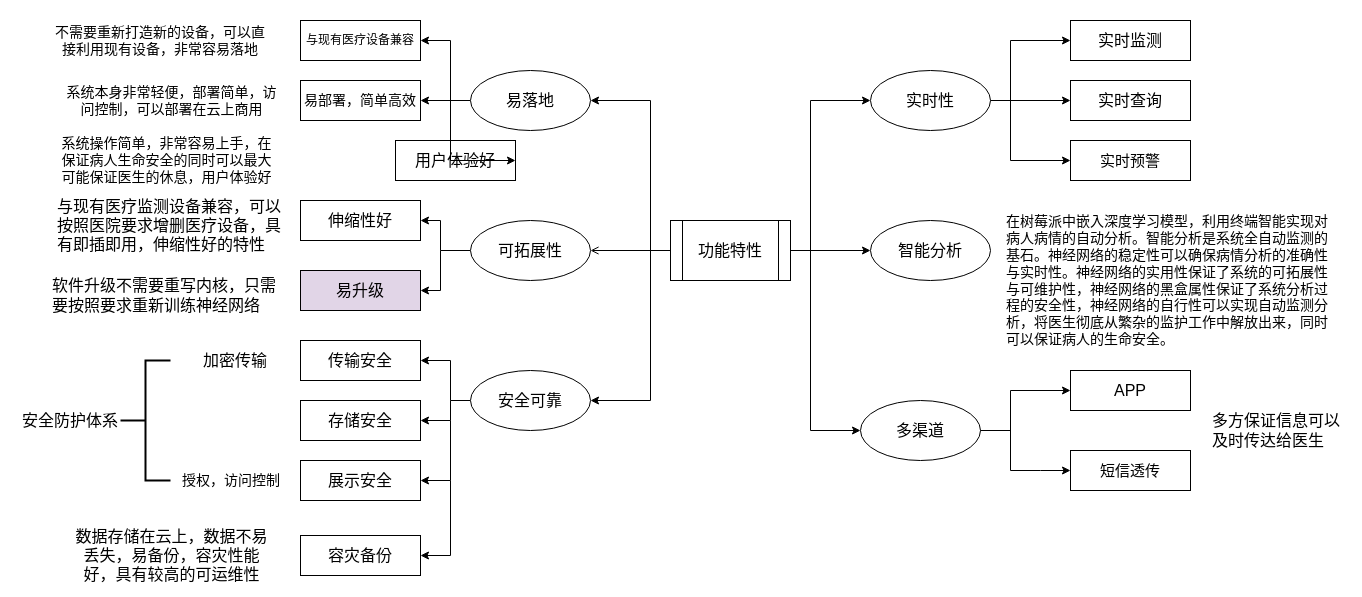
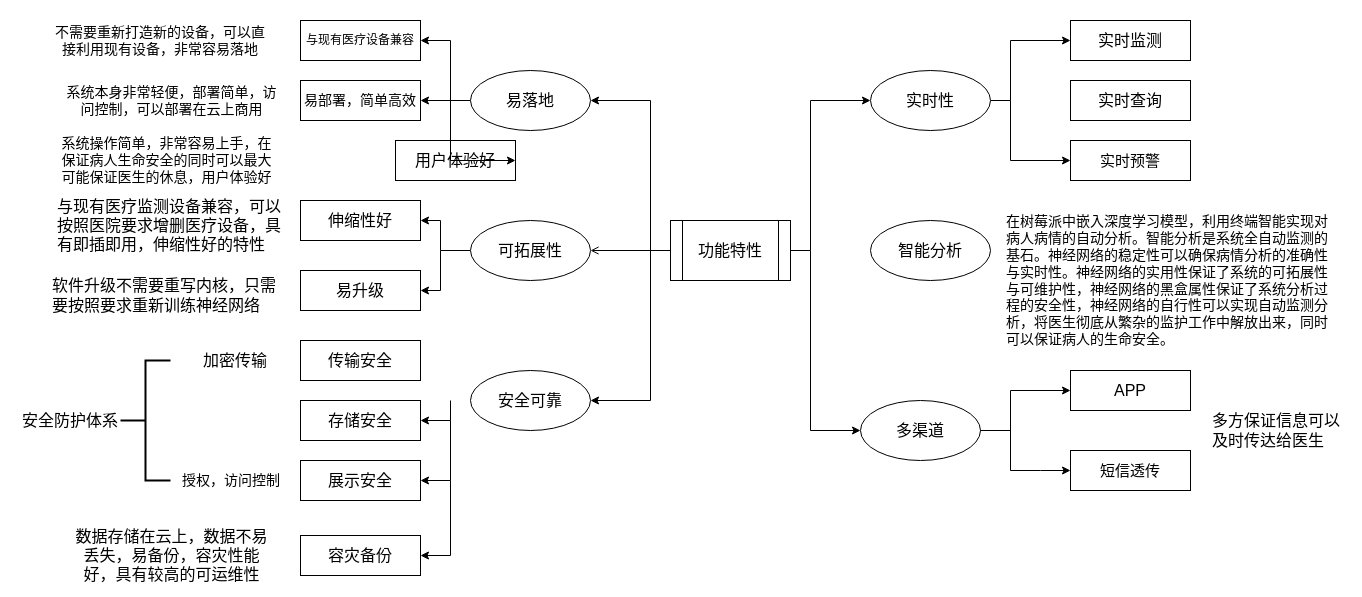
  <mxCell id="0" />
  <mxCell id="1" parent="0" />
  <mxCell id="2" value="" style="edgeStyle=orthogonalEdgeStyle;rounded=0;orthogonalLoop=1;jettySize=auto;html=1;" edge="1" parent="1"><mxGeometry relative="1" as="geometry"><mxPoint x="790" y="245" as="sourcePoint" /><mxPoint x="870" y="100" as="targetPoint" /><Array as="points"><mxPoint x="790" y="250" /><mxPoint x="810" y="250" /><mxPoint x="810" y="100" /></Array></mxGeometry></mxCell>
  <mxCell id="3" value="" style="edgeStyle=orthogonalEdgeStyle;rounded=0;orthogonalLoop=1;jettySize=auto;html=1;exitX=1;exitY=0.5;exitDx=0;exitDy=0;" edge="1" parent="1" source="5" target="9"><mxGeometry relative="1" as="geometry"><Array as="points"><mxPoint x="1010" y="100" /><mxPoint x="1010" y="40" /></Array></mxGeometry></mxCell>
- <mxCell id="4" value="" style="edgeStyle=orthogonalEdgeStyle;rounded=0;orthogonalLoop=1;jettySize=auto;html=1;" edge="1" parent="1" source="5" target="10"><mxGeometry relative="1" as="geometry" /></mxCell>
  <mxCell id="5" value="&lt;font style=&quot;font-size: 16px;&quot;&gt;实时性&lt;/font&gt;" style="ellipse;whiteSpace=wrap;html=1;" vertex="1" parent="1"><mxGeometry x="870" y="70" width="120" height="60" as="geometry" /></mxCell>
- <mxCell id="6" value="" style="edgeStyle=orthogonalEdgeStyle;rounded=0;orthogonalLoop=1;jettySize=auto;html=1;" edge="1" parent="1" source="8" target="13"><mxGeometry relative="1" as="geometry" /></mxCell>
  <mxCell id="7" value="" style="edgeStyle=orthogonalEdgeStyle;rounded=0;orthogonalLoop=1;jettySize=auto;html=1;endArrow=open;" edge="1" parent="1" source="8" target="23"><mxGeometry relative="1" as="geometry" /></mxCell>
  <mxCell id="8" value="&lt;font style=&quot;font-size: 16px;&quot;&gt;功能特性&lt;/font&gt;" style="shape=process;whiteSpace=wrap;html=1;backgroundOutline=1;" vertex="1" parent="1"><mxGeometry x="670" y="220" width="120" height="60" as="geometry" /></mxCell>
  <mxCell id="9" value="&lt;font style=&quot;font-size: 16px;&quot;&gt;实时监测&lt;/font&gt;" style="rounded=0;whiteSpace=wrap;html=1;" vertex="1" parent="1"><mxGeometry x="1070" y="20" width="120" height="40" as="geometry" /></mxCell>
  <mxCell id="10" value="&lt;font style=&quot;font-size: 16px;&quot;&gt;实时查询&lt;/font&gt;" style="rounded=0;whiteSpace=wrap;html=1;" vertex="1" parent="1"><mxGeometry x="1070" y="80" width="120" height="40" as="geometry" /></mxCell>
  <mxCell id="11" value="&lt;font style=&quot;font-size: 15px;&quot;&gt;实时预警&lt;/font&gt;" style="rounded=0;whiteSpace=wrap;html=1;" vertex="1" parent="1"><mxGeometry x="1070" y="140" width="120" height="40" as="geometry" /></mxCell>
  <mxCell id="12" value="" style="endArrow=classic;html=1;rounded=0;entryX=0;entryY=0.5;entryDx=0;entryDy=0;" edge="1" parent="1" target="11"><mxGeometry width="50" height="50" relative="1" as="geometry"><mxPoint x="1010" y="100" as="sourcePoint" /><mxPoint x="1000" y="190" as="targetPoint" /><Array as="points"><mxPoint x="1010" y="160" /></Array></mxGeometry></mxCell>
  <mxCell id="13" value="&lt;font style=&quot;font-size: 16px;&quot;&gt;智能分析&lt;/font&gt;" style="ellipse;whiteSpace=wrap;html=1;" vertex="1" parent="1"><mxGeometry x="870" y="220" width="120" height="60" as="geometry" /></mxCell>
  <mxCell id="14" value="&lt;font style=&quot;font-size: 14px;&quot;&gt;在树莓派中嵌入深度学习模型，利用终端智能实现对病人病情的自动分析。智能分析是系统全自动监测的基石。神经网络的稳定性可以确保病情分析的准确性与实时性。神经网络的实用性保证了系统的可拓展性与可维护性，神经网络的黑盒属性保证了系统分析过程的安全性，神经网络的自行性可以实现自动监测分析，将医生彻底从繁杂的监护工作中解放出来，同时可以保证病人的生命安全。&lt;/font&gt;" style="text;html=1;strokeColor=none;fillColor=none;align=left;verticalAlign=middle;whiteSpace=wrap;rounded=0;" vertex="1" parent="1"><mxGeometry x="1004" y="220" width="330" height="120" as="geometry" /></mxCell>
  <mxCell id="15" value="&lt;font style=&quot;font-size: 16px;&quot;&gt;多渠道&lt;/font&gt;" style="ellipse;whiteSpace=wrap;html=1;" vertex="1" parent="1"><mxGeometry x="860" y="400" width="120" height="60" as="geometry" /></mxCell>
  <mxCell id="16" value="" style="endArrow=classic;html=1;rounded=0;entryX=0;entryY=0.5;entryDx=0;entryDy=0;" edge="1" parent="1" target="15"><mxGeometry width="50" height="50" relative="1" as="geometry"><mxPoint x="810" y="250" as="sourcePoint" /><mxPoint x="770" y="370" as="targetPoint" /><Array as="points"><mxPoint x="810" y="430" /></Array></mxGeometry></mxCell>
  <mxCell id="17" value="&lt;font style=&quot;font-size: 16px;&quot;&gt;APP&lt;/font&gt;" style="rounded=0;whiteSpace=wrap;html=1;" vertex="1" parent="1"><mxGeometry x="1070" y="370" width="120" height="40" as="geometry" /></mxCell>
  <mxCell id="18" value="" style="endArrow=classic;html=1;rounded=0;exitX=1;exitY=0.5;exitDx=0;exitDy=0;entryX=0;entryY=0.5;entryDx=0;entryDy=0;" edge="1" parent="1" source="15" target="17"><mxGeometry width="50" height="50" relative="1" as="geometry"><mxPoint x="980" y="380" as="sourcePoint" /><mxPoint x="1030" y="330" as="targetPoint" /><Array as="points"><mxPoint x="1010" y="430" /><mxPoint x="1010" y="390" /></Array></mxGeometry></mxCell>
  <mxCell id="19" value="&lt;font style=&quot;font-size: 15px;&quot;&gt;短信透传&lt;/font&gt;" style="rounded=0;whiteSpace=wrap;html=1;" vertex="1" parent="1"><mxGeometry x="1070" y="450" width="120" height="40" as="geometry" /></mxCell>
  <mxCell id="20" value="" style="endArrow=classic;html=1;rounded=0;entryX=0;entryY=0.5;entryDx=0;entryDy=0;" edge="1" parent="1" target="19"><mxGeometry width="50" height="50" relative="1" as="geometry"><mxPoint x="1010" y="400" as="sourcePoint" /><mxPoint x="950" y="450" as="targetPoint" /><Array as="points"><mxPoint x="1010" y="470" /><mxPoint x="1040" y="470" /></Array></mxGeometry></mxCell>
  <mxCell id="21" value="&lt;font style=&quot;font-size: 16px;&quot;&gt;多方保证信息可以及时传达给医生&lt;/font&gt;" style="text;html=1;strokeColor=none;fillColor=none;align=left;verticalAlign=middle;whiteSpace=wrap;rounded=0;" vertex="1" parent="1"><mxGeometry x="1210" y="415" width="130" height="30" as="geometry" /></mxCell>
  <mxCell id="22" value="" style="edgeStyle=orthogonalEdgeStyle;rounded=0;orthogonalLoop=1;jettySize=auto;html=1;entryX=1;entryY=0.5;entryDx=0;entryDy=0;" edge="1" parent="1" source="23" target="24"><mxGeometry relative="1" as="geometry"><Array as="points"><mxPoint x="440" y="250" /><mxPoint x="440" y="220" /></Array></mxGeometry></mxCell>
  <mxCell id="23" value="&lt;font style=&quot;font-size: 16px;&quot;&gt;可拓展性&lt;/font&gt;" style="ellipse;whiteSpace=wrap;html=1;" vertex="1" parent="1"><mxGeometry x="470" y="220" width="120" height="60" as="geometry" /></mxCell>
  <mxCell id="24" value="&lt;font style=&quot;font-size: 16px;&quot;&gt;伸缩性好&lt;/font&gt;" style="rounded=0;whiteSpace=wrap;html=1;" vertex="1" parent="1"><mxGeometry x="300" y="200" width="120" height="40" as="geometry" /></mxCell>
  <mxCell id="25" value="&lt;font style=&quot;font-size: 16px;&quot;&gt;与现有医疗监测设备兼容，可以按照医院要求增删医疗设备，具有即插即用，伸缩性好的特性&lt;/font&gt;" style="text;html=1;strokeColor=none;fillColor=none;align=left;verticalAlign=middle;whiteSpace=wrap;rounded=0;" vertex="1" parent="1"><mxGeometry x="55.25" y="210" width="232" height="30" as="geometry" /></mxCell>
- <mxCell id="26" value="&lt;font style=&quot;font-size: 16px;&quot;&gt;易升级&lt;/font&gt;" style="rounded=0;whiteSpace=wrap;html=1;fillColor=#e1d5e7;" vertex="1" parent="1"><mxGeometry x="300" y="270" width="120" height="40" as="geometry" /></mxCell>
+ <mxCell id="26" value="&lt;font style=&quot;font-size: 16px;&quot;&gt;易升级&lt;/font&gt;" style="rounded=0;whiteSpace=wrap;html=1;" vertex="1" parent="1"><mxGeometry x="300" y="270" width="120" height="40" as="geometry" /></mxCell>
  <mxCell id="27" value="" style="endArrow=classic;html=1;rounded=0;entryX=1;entryY=0.5;entryDx=0;entryDy=0;" edge="1" parent="1" target="26"><mxGeometry width="50" height="50" relative="1" as="geometry"><mxPoint x="440" y="250" as="sourcePoint" /><mxPoint x="510" y="310" as="targetPoint" /><Array as="points"><mxPoint x="440" y="290" /></Array></mxGeometry></mxCell>
  <mxCell id="28" value="&lt;font style=&quot;font-size: 16px;&quot;&gt;软件升级不需要重写内核，只需要按照要求重新训练神经网络&lt;/font&gt;" style="text;html=1;strokeColor=none;fillColor=none;align=left;verticalAlign=middle;whiteSpace=wrap;rounded=0;" vertex="1" parent="1"><mxGeometry x="50" y="280" width="232" height="30" as="geometry" /></mxCell>
  <mxCell id="29" value="" style="edgeStyle=orthogonalEdgeStyle;rounded=0;orthogonalLoop=1;jettySize=auto;html=1;" edge="1" parent="1" source="30" target="32"><mxGeometry relative="1" as="geometry" /></mxCell>
  <mxCell id="30" value="&lt;font style=&quot;font-size: 16px;&quot;&gt;易落地&lt;/font&gt;" style="ellipse;whiteSpace=wrap;html=1;" vertex="1" parent="1"><mxGeometry x="470" y="70" width="120" height="60" as="geometry" /></mxCell>
  <mxCell id="31" value="" style="endArrow=classic;html=1;rounded=0;entryX=1;entryY=0.5;entryDx=0;entryDy=0;" edge="1" parent="1" target="30"><mxGeometry width="50" height="50" relative="1" as="geometry"><mxPoint x="650" y="250" as="sourcePoint" /><mxPoint x="690" y="100" as="targetPoint" /><Array as="points"><mxPoint x="650" y="100" /></Array></mxGeometry></mxCell>
  <mxCell id="32" value="&lt;font style=&quot;font-size: 14px;&quot;&gt;易部署，简单高效&lt;/font&gt;" style="whiteSpace=wrap;html=1;" vertex="1" parent="1"><mxGeometry x="300" y="80" width="120" height="40" as="geometry" /></mxCell>
  <mxCell id="33" value="&lt;font style=&quot;font-size: 14px;&quot;&gt;系统本身非常轻便，部署简单，访问控制，可以部署在云上商用&lt;/font&gt;" style="text;html=1;strokeColor=none;fillColor=none;align=center;verticalAlign=middle;whiteSpace=wrap;rounded=0;" vertex="1" parent="1"><mxGeometry x="64.75" y="85" width="213" height="30" as="geometry" /></mxCell>
  <mxCell id="34" value="与现有医疗设备兼容" style="rounded=0;whiteSpace=wrap;html=1;" vertex="1" parent="1"><mxGeometry x="300" y="20" width="120" height="40" as="geometry" /></mxCell>
  <mxCell id="35" value="" style="endArrow=classic;html=1;rounded=0;entryX=1;entryY=0.5;entryDx=0;entryDy=0;" edge="1" parent="1" target="34"><mxGeometry width="50" height="50" relative="1" as="geometry"><mxPoint x="450" y="100" as="sourcePoint" /><mxPoint x="480" y="0" as="targetPoint" /><Array as="points"><mxPoint x="450" y="40" /></Array></mxGeometry></mxCell>
  <mxCell id="36" value="&lt;font style=&quot;font-size: 14px;&quot;&gt;不需要重新打造新的设备，可以直接利用现有设备，非常容易落地&lt;/font&gt;" style="text;html=1;strokeColor=none;fillColor=none;align=center;verticalAlign=middle;whiteSpace=wrap;rounded=0;" vertex="1" parent="1"><mxGeometry x="50" y="25" width="219.5" height="30" as="geometry" /></mxCell>
  <mxCell id="37" value="&lt;font style=&quot;font-size: 16px;&quot;&gt;用户体验好&lt;/font&gt;" style="rounded=0;whiteSpace=wrap;html=1;" vertex="1" parent="1"><mxGeometry x="395" y="140" width="120" height="40" as="geometry" /></mxCell>
  <mxCell id="38" value="" style="endArrow=classic;html=1;rounded=0;entryX=1;entryY=0.5;entryDx=0;entryDy=0;" edge="1" parent="1" target="37"><mxGeometry width="50" height="50" relative="1" as="geometry"><mxPoint x="450" y="100" as="sourcePoint" /><mxPoint x="500" y="120" as="targetPoint" /><Array as="points"><mxPoint x="450" y="160" /></Array></mxGeometry></mxCell>
  <mxCell id="39" value="&lt;font style=&quot;font-size: 14px;&quot;&gt;系统操作简单，非常容易上手，在保证病人生命安全的同时可以最大可能保证医生的休息，用户体验好&lt;/font&gt;" style="text;html=1;strokeColor=none;fillColor=none;align=center;verticalAlign=middle;whiteSpace=wrap;rounded=0;" vertex="1" parent="1"><mxGeometry x="60" y="145" width="212.5" height="30" as="geometry" /></mxCell>
- <mxCell id="40" value="" style="edgeStyle=orthogonalEdgeStyle;rounded=0;orthogonalLoop=1;jettySize=auto;html=1;" edge="1" parent="1" source="41" target="43"><mxGeometry relative="1" as="geometry"><Array as="points"><mxPoint x="450" y="400" /><mxPoint x="450" y="360" /></Array></mxGeometry></mxCell>
  <mxCell id="41" value="&lt;font style=&quot;font-size: 16px;&quot;&gt;安全可靠&lt;/font&gt;" style="ellipse;whiteSpace=wrap;html=1;" vertex="1" parent="1"><mxGeometry x="470" y="370" width="120" height="60" as="geometry" /></mxCell>
  <mxCell id="42" value="" style="endArrow=classic;html=1;rounded=0;entryX=1;entryY=0.5;entryDx=0;entryDy=0;" edge="1" parent="1" target="41"><mxGeometry width="50" height="50" relative="1" as="geometry"><mxPoint x="650" y="250" as="sourcePoint" /><mxPoint x="770" y="380" as="targetPoint" /><Array as="points"><mxPoint x="650" y="400" /></Array></mxGeometry></mxCell>
  <mxCell id="43" value="&lt;font style=&quot;font-size: 16px;&quot;&gt;传输安全&lt;/font&gt;" style="whiteSpace=wrap;html=1;" vertex="1" parent="1"><mxGeometry x="300" y="340" width="120" height="40" as="geometry" /></mxCell>
  <mxCell id="44" value="&lt;font style=&quot;font-size: 16px;&quot;&gt;存储安全&lt;/font&gt;" style="rounded=0;whiteSpace=wrap;html=1;" vertex="1" parent="1"><mxGeometry x="300" y="400" width="120" height="40" as="geometry" /></mxCell>
  <mxCell id="45" value="" style="endArrow=classic;html=1;rounded=0;entryX=1;entryY=0.5;entryDx=0;entryDy=0;" edge="1" parent="1" target="44"><mxGeometry width="50" height="50" relative="1" as="geometry"><mxPoint x="450" y="400" as="sourcePoint" /><mxPoint x="490" y="460" as="targetPoint" /><Array as="points"><mxPoint x="450" y="420" /></Array></mxGeometry></mxCell>
  <mxCell id="46" value="&lt;font style=&quot;font-size: 16px;&quot;&gt;安全防护体系&lt;/font&gt;" style="text;html=1;strokeColor=none;fillColor=none;align=center;verticalAlign=middle;whiteSpace=wrap;rounded=0;" vertex="1" parent="1"><mxGeometry x="20" y="405" width="100" height="30" as="geometry" /></mxCell>
  <mxCell id="47" value="&lt;font style=&quot;font-size: 16px;&quot;&gt;容灾备份&lt;/font&gt;" style="rounded=0;whiteSpace=wrap;html=1;" vertex="1" parent="1"><mxGeometry x="300" y="535" width="120" height="40" as="geometry" /></mxCell>
  <mxCell id="48" value="&lt;font style=&quot;font-size: 16px;&quot;&gt;数据存储在云上，数据不易丢失，易备份，容灾性能好，具有较高的可运维性&lt;/font&gt;" style="text;html=1;strokeColor=none;fillColor=none;align=center;verticalAlign=middle;whiteSpace=wrap;rounded=0;" vertex="1" parent="1"><mxGeometry x="70" y="540" width="202.5" height="30" as="geometry" /></mxCell>
  <mxCell id="49" value="&lt;font style=&quot;font-size: 16px;&quot;&gt;展示安全&lt;/font&gt;" style="rounded=0;whiteSpace=wrap;html=1;" vertex="1" parent="1"><mxGeometry x="300" y="460" width="120" height="40" as="geometry" /></mxCell>
  <mxCell id="50" value="" style="endArrow=classic;html=1;rounded=0;entryX=1;entryY=0.5;entryDx=0;entryDy=0;" edge="1" parent="1" target="49"><mxGeometry width="50" height="50" relative="1" as="geometry"><mxPoint x="450" y="420" as="sourcePoint" /><mxPoint x="500" y="460" as="targetPoint" /><Array as="points"><mxPoint x="450" y="480" /></Array></mxGeometry></mxCell>
  <mxCell id="51" value="&lt;font style=&quot;font-size: 16px;&quot;&gt;加密传输&lt;/font&gt;" style="text;html=1;strokeColor=none;fillColor=none;align=center;verticalAlign=middle;whiteSpace=wrap;rounded=0;" vertex="1" parent="1"><mxGeometry x="200" y="345" width="70" height="30" as="geometry" /></mxCell>
  <mxCell id="52" value="&lt;font style=&quot;font-size: 14px;&quot;&gt;授权，访问控制&lt;/font&gt;" style="text;html=1;strokeColor=none;fillColor=none;align=center;verticalAlign=middle;whiteSpace=wrap;rounded=0;" vertex="1" parent="1"><mxGeometry x="180" y="465" width="102" height="30" as="geometry" /></mxCell>
  <mxCell id="53" value="" style="strokeWidth=2;html=1;shape=mxgraph.flowchart.annotation_2;align=left;labelPosition=right;pointerEvents=1;" vertex="1" parent="1"><mxGeometry x="120" y="360" width="50" height="120" as="geometry" /></mxCell>
  <mxCell id="54" value="" style="endArrow=classic;html=1;rounded=0;entryX=1;entryY=0.5;entryDx=0;entryDy=0;" edge="1" parent="1" target="47"><mxGeometry width="50" height="50" relative="1" as="geometry"><mxPoint x="450" y="480" as="sourcePoint" /><mxPoint x="580" y="550" as="targetPoint" /><Array as="points"><mxPoint x="450" y="555" /></Array></mxGeometry></mxCell>
